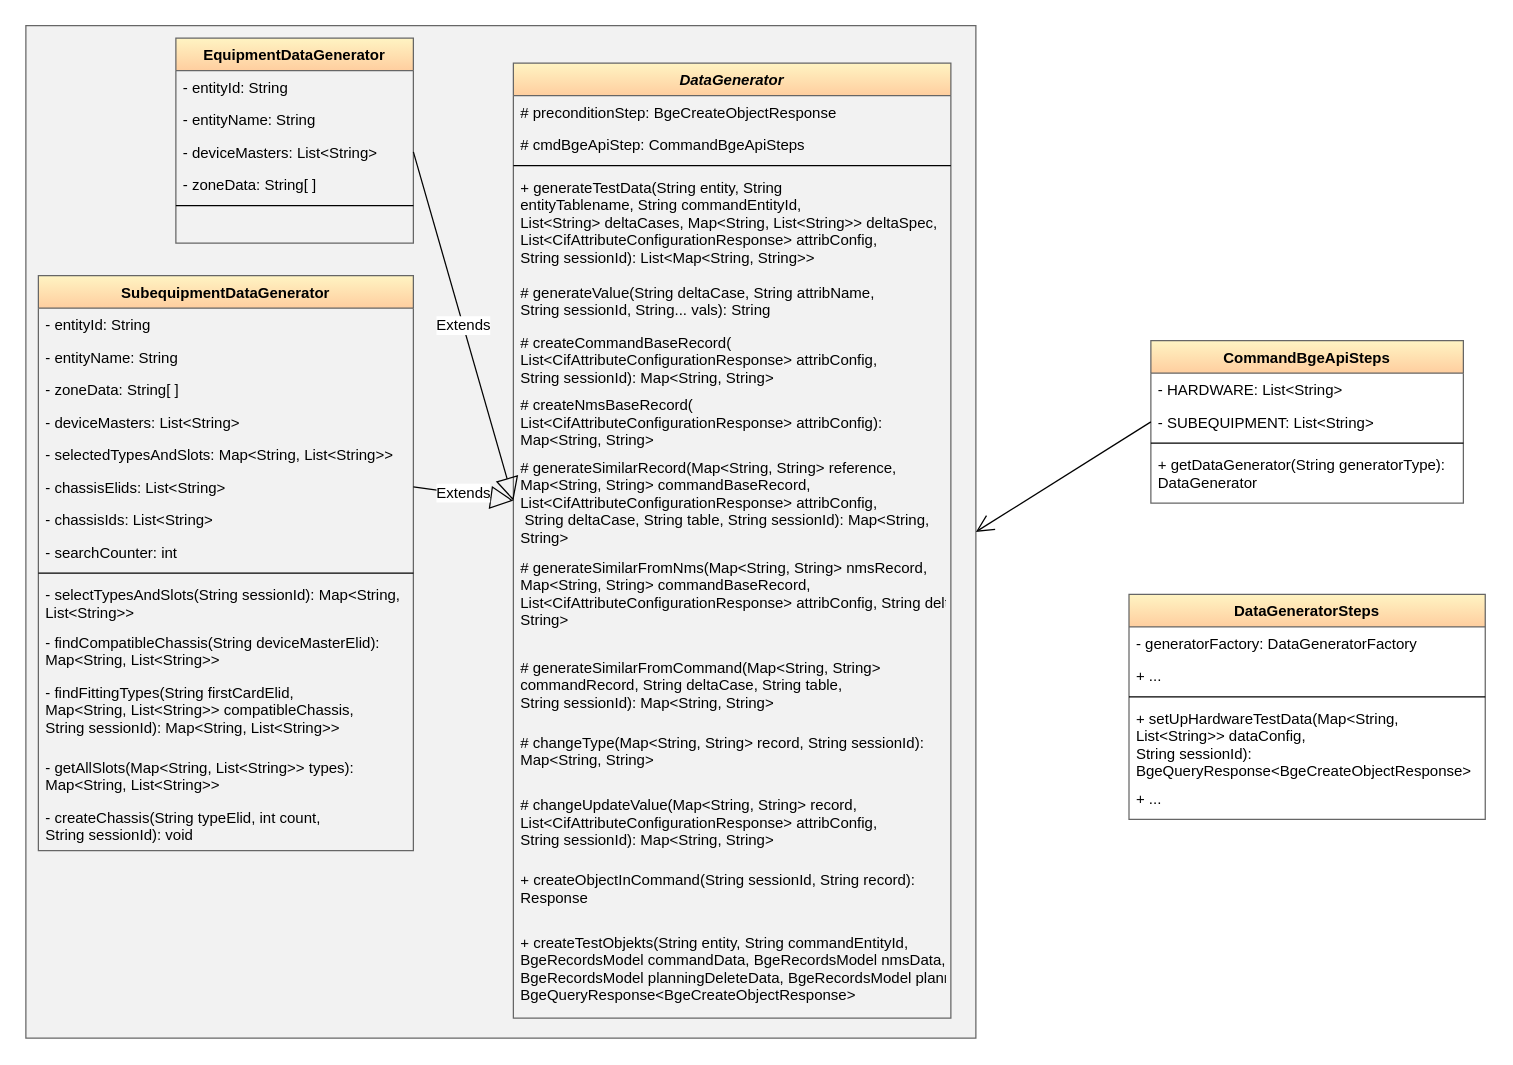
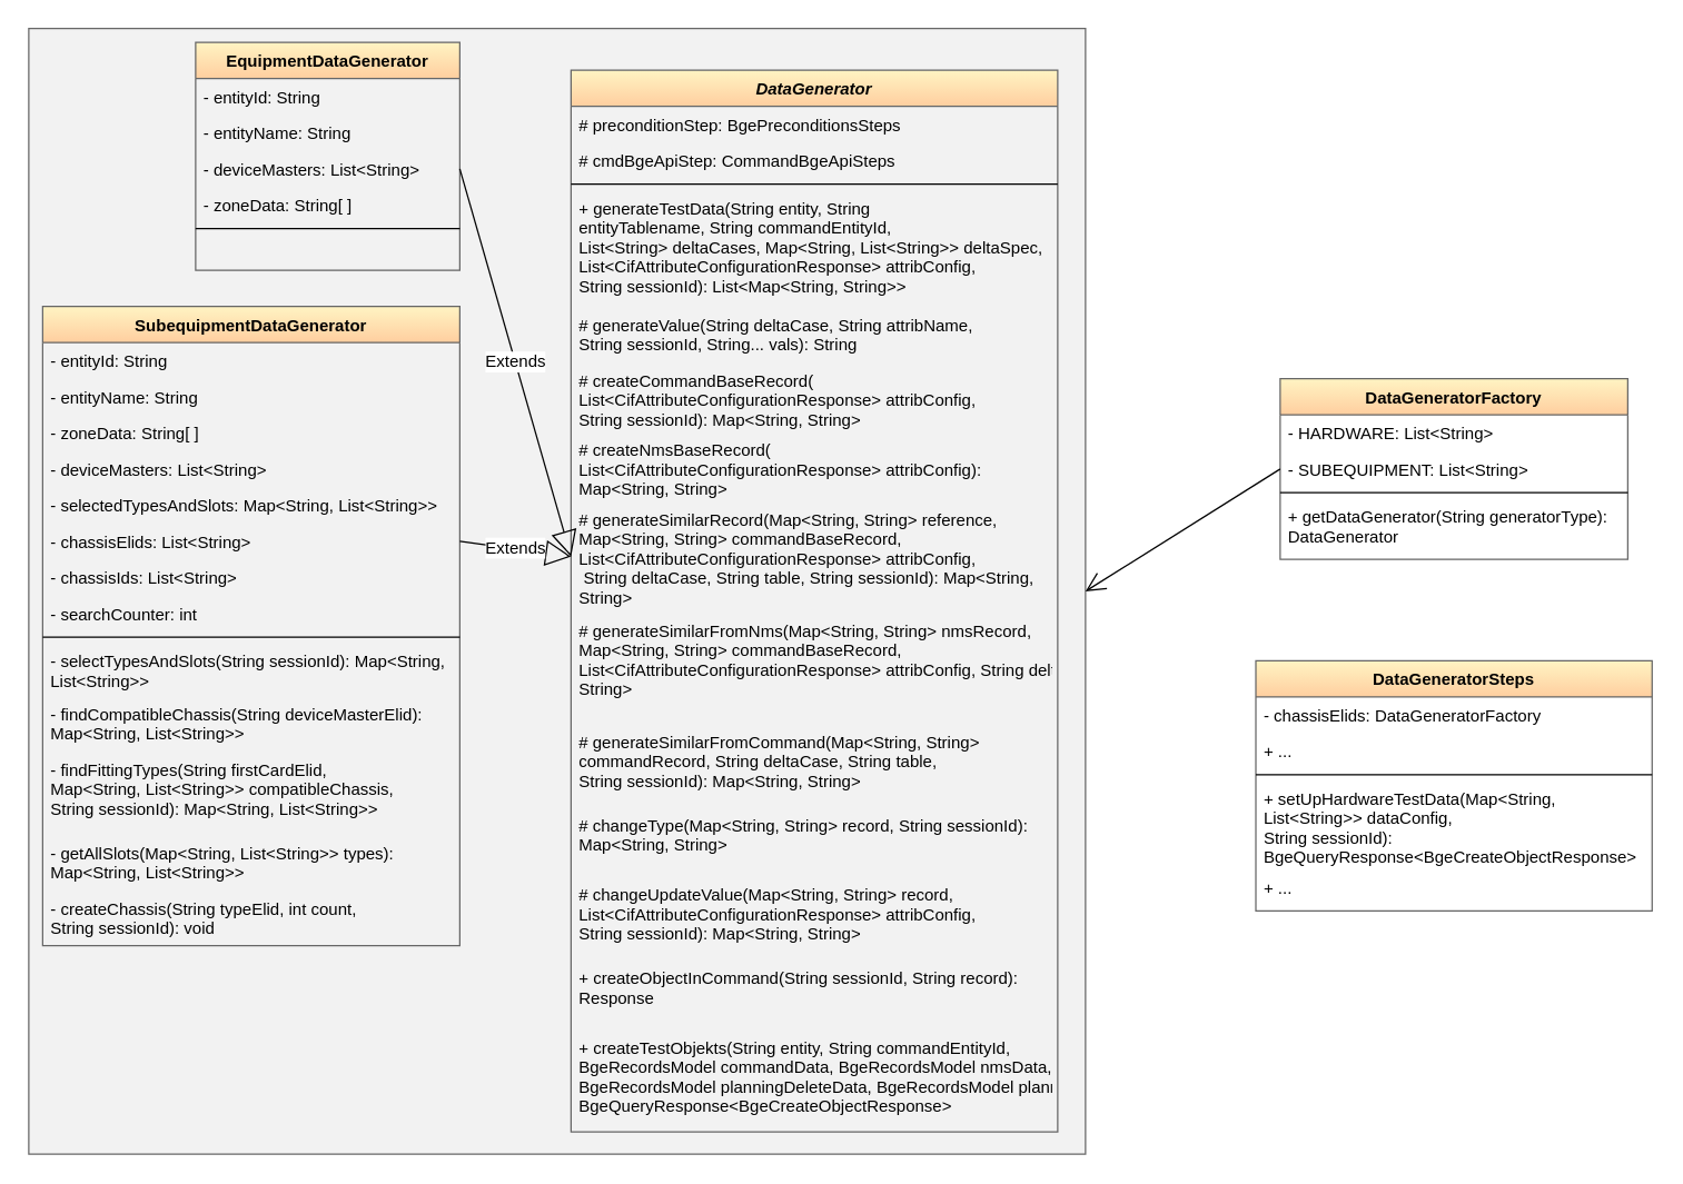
  <mxCell id="0" />
  <mxCell id="1" parent="0" />
  <mxCell id="2" value="" style="rounded=0;whiteSpace=wrap;html=1;shadow=0;fontFamily=Helvetica;fontSize=12;fontColor=default;startSize=26;strokeColor=#666666;strokeWidth=1;fillColor=#F2F2F2;gradientColor=none;" vertex="1" parent="1"><mxGeometry x="20" y="20" width="760" height="810" as="geometry" /></mxCell>
  <mxCell id="3" value="DataGenerator" style="swimlane;fontStyle=3;align=center;verticalAlign=top;childLayout=stackLayout;horizontal=1;startSize=26;horizontalStack=0;resizeParent=1;resizeLast=0;collapsible=1;marginBottom=0;rounded=0;shadow=0;strokeWidth=1;gradientColor=#FFCE9F;fillColor=#FFF4C3;strokeColor=#666666;" parent="1" vertex="1"><mxGeometry x="410" y="50" width="350" height="764" as="geometry"><mxRectangle x="230" y="140" width="160" height="26" as="alternateBounds" /></mxGeometry></mxCell>
- <mxCell id="4" value="# preconditionStep: BgeCreateObjectResponse" style="text;align=left;verticalAlign=top;spacingLeft=4;spacingRight=4;overflow=hidden;rotatable=0;points=[[0,0.5],[1,0.5]];portConstraint=eastwest;" parent="3" vertex="1"><mxGeometry y="26" width="350" height="26" as="geometry" /></mxCell>
+ <mxCell id="4" value="# preconditionStep: BgePreconditionsSteps" style="text;align=left;verticalAlign=top;spacingLeft=4;spacingRight=4;overflow=hidden;rotatable=0;points=[[0,0.5],[1,0.5]];portConstraint=eastwest;" parent="3" vertex="1"><mxGeometry y="26" width="350" height="26" as="geometry" /></mxCell>
  <mxCell id="5" value="# cmdBgeApiStep: CommandBgeApiSteps" style="text;align=left;verticalAlign=top;spacingLeft=4;spacingRight=4;overflow=hidden;rotatable=0;points=[[0,0.5],[1,0.5]];portConstraint=eastwest;rounded=0;shadow=0;html=0;" parent="3" vertex="1"><mxGeometry y="52" width="350" height="26" as="geometry" /></mxCell>
  <mxCell id="6" value="" style="line;html=1;strokeWidth=1;align=left;verticalAlign=middle;spacingTop=-1;spacingLeft=3;spacingRight=3;rotatable=0;labelPosition=right;points=[];portConstraint=eastwest;" parent="3" vertex="1"><mxGeometry y="78" width="350" height="8" as="geometry" /></mxCell>
  <mxCell id="7" value="+ generateTestData(String entity, String &#10;entityTablename, String commandEntityId, &#10;List&lt;String&gt; deltaCases, Map&lt;String, List&lt;String&gt;&gt; deltaSpec, &#10;List&lt;CifAttributeConfigurationResponse&gt; attribConfig, &#10;String sessionId): List&lt;Map&lt;String, String&gt;&gt;" style="text;align=left;verticalAlign=top;spacingLeft=4;spacingRight=4;overflow=hidden;rotatable=0;points=[[0,0.5],[1,0.5]];portConstraint=eastwest;" parent="3" vertex="1"><mxGeometry y="86" width="350" height="84" as="geometry" /></mxCell>
  <mxCell id="8" value="# generateValue(String deltaCase, String attribName, &#10;String sessionId, String... vals): String" style="text;align=left;verticalAlign=top;spacingLeft=4;spacingRight=4;overflow=hidden;rotatable=0;points=[[0,0.5],[1,0.5]];portConstraint=eastwest;" vertex="1" parent="3"><mxGeometry y="170" width="350" height="40" as="geometry" /></mxCell>
  <mxCell id="9" value="# createCommandBaseRecord(&#10;List&lt;CifAttributeConfigurationResponse&gt; attribConfig, &#10;String sessionId): Map&lt;String, String&gt;" style="text;align=left;verticalAlign=top;spacingLeft=4;spacingRight=4;overflow=hidden;rotatable=0;points=[[0,0.5],[1,0.5]];portConstraint=eastwest;" vertex="1" parent="3"><mxGeometry y="210" width="350" height="50" as="geometry" /></mxCell>
  <mxCell id="10" value="# createNmsBaseRecord(&#10;List&lt;CifAttributeConfigurationResponse&gt; attribConfig):&#10;Map&lt;String, String&gt;" style="text;align=left;verticalAlign=top;spacingLeft=4;spacingRight=4;overflow=hidden;rotatable=0;points=[[0,0.5],[1,0.5]];portConstraint=eastwest;" vertex="1" parent="3"><mxGeometry y="260" width="350" height="50" as="geometry" /></mxCell>
  <mxCell id="11" value="# generateSimilarRecord(Map&lt;String, String&gt; reference,&#10;&#09;&#09;&#09;Map&lt;String, String&gt; commandBaseRecord, &#10;List&lt;CifAttributeConfigurationResponse&gt; attribConfig,&#09;&#10; String deltaCase, String table, String sessionId): Map&lt;String, &#10;String&gt;" style="text;align=left;verticalAlign=top;spacingLeft=4;spacingRight=4;overflow=hidden;rotatable=0;points=[[0,0.5],[1,0.5]];portConstraint=eastwest;" vertex="1" parent="3"><mxGeometry y="310" width="350" height="80" as="geometry" /></mxCell>
  <mxCell id="12" value="# generateSimilarFromNms(Map&lt;String, String&gt; nmsRecord,&#10;&#09;&#09;&#09;Map&lt;String, String&gt; commandBaseRecord, &#10;List&lt;CifAttributeConfigurationResponse&gt; attribConfig,&#09;&#09;&#09;String deltaCase, String table, String sessionId): Map&lt;String,&#10;String&gt;" style="text;align=left;verticalAlign=top;spacingLeft=4;spacingRight=4;overflow=hidden;rotatable=0;points=[[0,0.5],[1,0.5]];portConstraint=eastwest;" vertex="1" parent="3"><mxGeometry y="390" width="350" height="80" as="geometry" /></mxCell>
  <mxCell id="13" value="# generateSimilarFromCommand(Map&lt;String, String&gt; &#10;commandRecord, String deltaCase, String table, &#10;String sessionId): Map&lt;String, String&gt;" style="text;align=left;verticalAlign=top;spacingLeft=4;spacingRight=4;overflow=hidden;rotatable=0;points=[[0,0.5],[1,0.5]];portConstraint=eastwest;" vertex="1" parent="3"><mxGeometry y="470" width="350" height="60" as="geometry" /></mxCell>
  <mxCell id="14" value="# changeType(Map&lt;String, String&gt; record, String sessionId):&#10;Map&lt;String, String&gt;" style="text;align=left;verticalAlign=top;spacingLeft=4;spacingRight=4;overflow=hidden;rotatable=0;points=[[0,0.5],[1,0.5]];portConstraint=eastwest;" vertex="1" parent="3"><mxGeometry y="530" width="350" height="50" as="geometry" /></mxCell>
  <mxCell id="15" value="# changeUpdateValue(Map&lt;String, String&gt; record,&#10;&#09;&#09;&#09;List&lt;CifAttributeConfigurationResponse&gt; attribConfig, &#10;String sessionId): Map&lt;String, String&gt;" style="text;align=left;verticalAlign=top;spacingLeft=4;spacingRight=4;overflow=hidden;rotatable=0;points=[[0,0.5],[1,0.5]];portConstraint=eastwest;" vertex="1" parent="3"><mxGeometry y="580" width="350" height="60" as="geometry" /></mxCell>
  <mxCell id="16" value="+ createObjectInCommand(String sessionId, String record):&#10;Response" style="text;align=left;verticalAlign=top;spacingLeft=4;spacingRight=4;overflow=hidden;rotatable=0;points=[[0,0.5],[1,0.5]];portConstraint=eastwest;" vertex="1" parent="3"><mxGeometry y="640" width="350" height="50" as="geometry" /></mxCell>
  <mxCell id="17" value="+ createTestObjekts(String entity, String commandEntityId,&#10;&#09;&#09;&#09;BgeRecordsModel commandData, BgeRecordsModel nmsData, &#10;BgeRecordsModel planningDeleteData,&#09;&#09;&#09;BgeRecordsModel planningCreateData, String sessionId):&#10;BgeQueryResponse&lt;BgeCreateObjectResponse&gt;" style="text;align=left;verticalAlign=top;spacingLeft=4;spacingRight=4;overflow=hidden;rotatable=0;points=[[0,0.5],[1,0.5]];portConstraint=eastwest;" vertex="1" parent="3"><mxGeometry y="690" width="350" height="74" as="geometry" /></mxCell>
  <mxCell id="18" value="EquipmentDataGenerator" style="swimlane;fontStyle=1;align=center;verticalAlign=top;childLayout=stackLayout;horizontal=1;startSize=26;horizontalStack=0;resizeParent=1;resizeLast=0;collapsible=1;marginBottom=0;rounded=0;shadow=0;strokeWidth=1;fillColor=#FFF4C3;strokeColor=#666666;gradientColor=#FFCE9F;" parent="1" vertex="1"><mxGeometry x="140" y="30" width="190" height="164" as="geometry"><mxRectangle x="130" y="380" width="160" height="26" as="alternateBounds" /></mxGeometry></mxCell>
  <mxCell id="19" value="- entityId: String" style="text;align=left;verticalAlign=top;spacingLeft=4;spacingRight=4;overflow=hidden;rotatable=0;points=[[0,0.5],[1,0.5]];portConstraint=eastwest;" parent="18" vertex="1"><mxGeometry y="26" width="190" height="26" as="geometry" /></mxCell>
  <mxCell id="20" value="- entityName: String" style="text;align=left;verticalAlign=top;spacingLeft=4;spacingRight=4;overflow=hidden;rotatable=0;points=[[0,0.5],[1,0.5]];portConstraint=eastwest;rounded=0;shadow=0;html=0;" vertex="1" parent="18"><mxGeometry y="52" width="190" height="26" as="geometry" /></mxCell>
  <mxCell id="21" value="- deviceMasters: List&lt;String&gt;" style="text;align=left;verticalAlign=top;spacingLeft=4;spacingRight=4;overflow=hidden;rotatable=0;points=[[0,0.5],[1,0.5]];portConstraint=eastwest;rounded=0;shadow=0;html=0;" vertex="1" parent="18"><mxGeometry y="78" width="190" height="26" as="geometry" /></mxCell>
  <mxCell id="22" value="- zoneData: String[ ]" style="text;align=left;verticalAlign=top;spacingLeft=4;spacingRight=4;overflow=hidden;rotatable=0;points=[[0,0.5],[1,0.5]];portConstraint=eastwest;rounded=0;shadow=0;html=0;" parent="18" vertex="1"><mxGeometry y="104" width="190" height="26" as="geometry" /></mxCell>
  <mxCell id="23" value="" style="line;html=1;strokeWidth=1;align=left;verticalAlign=middle;spacingTop=-1;spacingLeft=3;spacingRight=3;rotatable=0;labelPosition=right;points=[];portConstraint=eastwest;" parent="18" vertex="1"><mxGeometry y="130" width="190" height="8" as="geometry" /></mxCell>
  <mxCell id="24" value="SubequipmentDataGenerator" style="swimlane;fontStyle=1;align=center;verticalAlign=top;childLayout=stackLayout;horizontal=1;startSize=26;horizontalStack=0;resizeParent=1;resizeLast=0;collapsible=1;marginBottom=0;rounded=0;shadow=0;strokeWidth=1;fillColor=#FFF4C3;strokeColor=#666666;gradientColor=#FFCE9F;" parent="1" vertex="1"><mxGeometry x="30" y="220" width="300" height="460" as="geometry"><mxRectangle x="340" y="380" width="170" height="26" as="alternateBounds" /></mxGeometry></mxCell>
  <mxCell id="25" value="- entityId: String" style="text;align=left;verticalAlign=top;spacingLeft=4;spacingRight=4;overflow=hidden;rotatable=0;points=[[0,0.5],[1,0.5]];portConstraint=eastwest;" vertex="1" parent="24"><mxGeometry y="26" width="300" height="26" as="geometry" /></mxCell>
  <mxCell id="26" value="- entityName: String" style="text;align=left;verticalAlign=top;spacingLeft=4;spacingRight=4;overflow=hidden;rotatable=0;points=[[0,0.5],[1,0.5]];portConstraint=eastwest;rounded=0;shadow=0;html=0;" vertex="1" parent="24"><mxGeometry y="52" width="300" height="26" as="geometry" /></mxCell>
  <mxCell id="27" value="- zoneData: String[ ]" style="text;align=left;verticalAlign=top;spacingLeft=4;spacingRight=4;overflow=hidden;rotatable=0;points=[[0,0.5],[1,0.5]];portConstraint=eastwest;rounded=0;shadow=0;html=0;" vertex="1" parent="24"><mxGeometry y="78" width="300" height="26" as="geometry" /></mxCell>
  <mxCell id="28" value="- deviceMasters: List&lt;String&gt;" style="text;align=left;verticalAlign=top;spacingLeft=4;spacingRight=4;overflow=hidden;rotatable=0;points=[[0,0.5],[1,0.5]];portConstraint=eastwest;rounded=0;shadow=0;html=0;" vertex="1" parent="24"><mxGeometry y="104" width="300" height="26" as="geometry" /></mxCell>
  <mxCell id="29" value="- selectedTypesAndSlots: Map&lt;String, List&lt;String&gt;&gt;" style="text;align=left;verticalAlign=top;spacingLeft=4;spacingRight=4;overflow=hidden;rotatable=0;points=[[0,0.5],[1,0.5]];portConstraint=eastwest;rounded=0;shadow=0;html=0;" vertex="1" parent="24"><mxGeometry y="130" width="300" height="26" as="geometry" /></mxCell>
  <mxCell id="30" value="- chassisElids: List&lt;String&gt;" style="text;align=left;verticalAlign=top;spacingLeft=4;spacingRight=4;overflow=hidden;rotatable=0;points=[[0,0.5],[1,0.5]];portConstraint=eastwest;rounded=0;shadow=0;html=0;" vertex="1" parent="24"><mxGeometry y="156" width="300" height="26" as="geometry" /></mxCell>
  <mxCell id="31" value="- chassisIds: List&lt;String&gt;" style="text;align=left;verticalAlign=top;spacingLeft=4;spacingRight=4;overflow=hidden;rotatable=0;points=[[0,0.5],[1,0.5]];portConstraint=eastwest;rounded=0;shadow=0;html=0;" vertex="1" parent="24"><mxGeometry y="182" width="300" height="26" as="geometry" /></mxCell>
  <mxCell id="32" value="- searchCounter: int" style="text;align=left;verticalAlign=top;spacingLeft=4;spacingRight=4;overflow=hidden;rotatable=0;points=[[0,0.5],[1,0.5]];portConstraint=eastwest;rounded=0;shadow=0;html=0;" vertex="1" parent="24"><mxGeometry y="208" width="300" height="26" as="geometry" /></mxCell>
  <mxCell id="33" value="" style="line;html=1;strokeWidth=1;align=left;verticalAlign=middle;spacingTop=-1;spacingLeft=3;spacingRight=3;rotatable=0;labelPosition=right;points=[];portConstraint=eastwest;" parent="24" vertex="1"><mxGeometry y="234" width="300" height="8" as="geometry" /></mxCell>
  <mxCell id="34" value="- selectTypesAndSlots(String sessionId): Map&lt;String,&#10;List&lt;String&gt;&gt;" style="text;align=left;verticalAlign=top;spacingLeft=4;spacingRight=4;overflow=hidden;rotatable=0;points=[[0,0.5],[1,0.5]];portConstraint=eastwest;" vertex="1" parent="24"><mxGeometry y="242" width="300" height="38" as="geometry" /></mxCell>
  <mxCell id="35" value="- findCompatibleChassis(String deviceMasterElid):&#10;Map&lt;String, List&lt;String&gt;&gt;" style="text;align=left;verticalAlign=top;spacingLeft=4;spacingRight=4;overflow=hidden;rotatable=0;points=[[0,0.5],[1,0.5]];portConstraint=eastwest;" vertex="1" parent="24"><mxGeometry y="280" width="300" height="40" as="geometry" /></mxCell>
  <mxCell id="36" value="- findFittingTypes(String firstCardElid,&#10;&#09;&#09;&#09;Map&lt;String, List&lt;String&gt;&gt; compatibleChassis, &#10;String sessionId): Map&lt;String, List&lt;String&gt;&gt;" style="text;align=left;verticalAlign=top;spacingLeft=4;spacingRight=4;overflow=hidden;rotatable=0;points=[[0,0.5],[1,0.5]];portConstraint=eastwest;" vertex="1" parent="24"><mxGeometry y="320" width="300" height="60" as="geometry" /></mxCell>
  <mxCell id="37" value="- getAllSlots(Map&lt;String, List&lt;String&gt;&gt; types):&#10;Map&lt;String, List&lt;String&gt;&gt;" style="text;align=left;verticalAlign=top;spacingLeft=4;spacingRight=4;overflow=hidden;rotatable=0;points=[[0,0.5],[1,0.5]];portConstraint=eastwest;" vertex="1" parent="24"><mxGeometry y="380" width="300" height="40" as="geometry" /></mxCell>
  <mxCell id="38" value="- createChassis(String typeElid, int count, &#10;String sessionId): void" style="text;align=left;verticalAlign=top;spacingLeft=4;spacingRight=4;overflow=hidden;rotatable=0;points=[[0,0.5],[1,0.5]];portConstraint=eastwest;" vertex="1" parent="24"><mxGeometry y="420" width="300" height="40" as="geometry" /></mxCell>
- <mxCell id="39" value="CommandBgeApiSteps" style="swimlane;fontStyle=1;align=center;verticalAlign=top;childLayout=stackLayout;horizontal=1;startSize=26;horizontalStack=0;resizeParent=1;resizeLast=0;collapsible=1;marginBottom=0;rounded=0;shadow=0;strokeWidth=1;fillColor=#FFF4C3;strokeColor=#666666;gradientColor=#FFCE9F;" parent="1" vertex="1"><mxGeometry x="920" y="272" width="250" height="130" as="geometry"><mxRectangle x="550" y="140" width="160" height="26" as="alternateBounds" /></mxGeometry></mxCell>
+ <mxCell id="39" value="DataGeneratorFactory" style="swimlane;fontStyle=1;align=center;verticalAlign=top;childLayout=stackLayout;horizontal=1;startSize=26;horizontalStack=0;resizeParent=1;resizeLast=0;collapsible=1;marginBottom=0;rounded=0;shadow=0;strokeWidth=1;fillColor=#FFF4C3;strokeColor=#666666;gradientColor=#FFCE9F;" parent="1" vertex="1"><mxGeometry x="920" y="272" width="250" height="130" as="geometry"><mxRectangle x="550" y="140" width="160" height="26" as="alternateBounds" /></mxGeometry></mxCell>
  <mxCell id="40" value="- HARDWARE: List&lt;String&gt;" style="text;align=left;verticalAlign=top;spacingLeft=4;spacingRight=4;overflow=hidden;rotatable=0;points=[[0,0.5],[1,0.5]];portConstraint=eastwest;" parent="39" vertex="1"><mxGeometry y="26" width="250" height="26" as="geometry" /></mxCell>
  <mxCell id="41" value="- SUBEQUIPMENT: List&lt;String&gt;" style="text;align=left;verticalAlign=top;spacingLeft=4;spacingRight=4;overflow=hidden;rotatable=0;points=[[0,0.5],[1,0.5]];portConstraint=eastwest;" vertex="1" parent="39"><mxGeometry y="52" width="250" height="26" as="geometry" /></mxCell>
  <mxCell id="42" value="" style="line;html=1;strokeWidth=1;align=left;verticalAlign=middle;spacingTop=-1;spacingLeft=3;spacingRight=3;rotatable=0;labelPosition=right;points=[];portConstraint=eastwest;" parent="39" vertex="1"><mxGeometry y="78" width="250" height="8" as="geometry" /></mxCell>
  <mxCell id="43" value="+ getDataGenerator(String generatorType):&#10;DataGenerator" style="text;align=left;verticalAlign=top;spacingLeft=4;spacingRight=4;overflow=hidden;rotatable=0;points=[[0,0.5],[1,0.5]];portConstraint=eastwest;" parent="39" vertex="1"><mxGeometry y="86" width="250" height="44" as="geometry" /></mxCell>
  <mxCell id="44" value="" style="endArrow=open;endFill=1;endSize=12;html=1;rounded=0;fontFamily=Helvetica;fontSize=12;fontColor=default;exitX=0;exitY=0.5;exitDx=0;exitDy=0;entryX=1;entryY=0.5;entryDx=0;entryDy=0;" edge="1" parent="1" source="41" target="2"><mxGeometry width="160" relative="1" as="geometry"><mxPoint x="530" y="210" as="sourcePoint" /><mxPoint x="690" y="305" as="targetPoint" /></mxGeometry></mxCell>
  <mxCell id="45" value="Extends" style="endArrow=block;endSize=16;endFill=0;html=1;rounded=0;fontFamily=Helvetica;fontSize=12;fontColor=default;exitX=1;exitY=0.5;exitDx=0;exitDy=0;entryX=0;entryY=0.5;entryDx=0;entryDy=0;" edge="1" parent="1" source="21" target="11"><mxGeometry width="160" relative="1" as="geometry"><mxPoint x="450" y="200" as="sourcePoint" /><mxPoint x="610" y="200" as="targetPoint" /></mxGeometry></mxCell>
  <mxCell id="46" value="Extends" style="endArrow=block;endSize=16;endFill=0;html=1;rounded=0;fontFamily=Helvetica;fontSize=12;fontColor=default;exitX=1;exitY=0.5;exitDx=0;exitDy=0;entryX=0;entryY=0.5;entryDx=0;entryDy=0;" edge="1" parent="1" source="30" target="11"><mxGeometry width="160" relative="1" as="geometry"><mxPoint x="450" y="200" as="sourcePoint" /><mxPoint x="610" y="200" as="targetPoint" /></mxGeometry></mxCell>
  <mxCell id="47" value="DataGeneratorSteps" style="swimlane;fontStyle=1;align=center;verticalAlign=top;childLayout=stackLayout;horizontal=1;startSize=26;horizontalStack=0;resizeParent=1;resizeLast=0;collapsible=1;marginBottom=0;rounded=0;shadow=0;strokeWidth=1;fillColor=#FFF4C3;strokeColor=#666666;gradientColor=#FFCE9F;" vertex="1" parent="1"><mxGeometry x="902.5" y="475" width="285" height="180" as="geometry"><mxRectangle x="550" y="140" width="160" height="26" as="alternateBounds" /></mxGeometry></mxCell>
- <mxCell id="48" value="- generatorFactory: DataGeneratorFactory " style="text;align=left;verticalAlign=top;spacingLeft=4;spacingRight=4;overflow=hidden;rotatable=0;points=[[0,0.5],[1,0.5]];portConstraint=eastwest;" vertex="1" parent="47"><mxGeometry y="26" width="285" height="26" as="geometry" /></mxCell>
+ <mxCell id="48" value="- chassisElids: DataGeneratorFactory " style="text;align=left;verticalAlign=top;spacingLeft=4;spacingRight=4;overflow=hidden;rotatable=0;points=[[0,0.5],[1,0.5]];portConstraint=eastwest;" vertex="1" parent="47"><mxGeometry y="26" width="285" height="26" as="geometry" /></mxCell>
  <mxCell id="49" value="+ ..." style="text;align=left;verticalAlign=top;spacingLeft=4;spacingRight=4;overflow=hidden;rotatable=0;points=[[0,0.5],[1,0.5]];portConstraint=eastwest;" vertex="1" parent="47"><mxGeometry y="52" width="285" height="26" as="geometry" /></mxCell>
  <mxCell id="50" value="" style="line;html=1;strokeWidth=1;align=left;verticalAlign=middle;spacingTop=-1;spacingLeft=3;spacingRight=3;rotatable=0;labelPosition=right;points=[];portConstraint=eastwest;" vertex="1" parent="47"><mxGeometry y="78" width="285" height="8" as="geometry" /></mxCell>
  <mxCell id="51" value="+ setUpHardwareTestData(Map&lt;String, &#10;List&lt;String&gt;&gt; dataConfig, &#10;String sessionId): &#10;BgeQueryResponse&lt;BgeCreateObjectResponse&gt;" style="text;align=left;verticalAlign=top;spacingLeft=4;spacingRight=4;overflow=hidden;rotatable=0;points=[[0,0.5],[1,0.5]];portConstraint=eastwest;" vertex="1" parent="47"><mxGeometry y="86" width="285" height="64" as="geometry" /></mxCell>
  <mxCell id="52" value="+ ..." style="text;align=left;verticalAlign=top;spacingLeft=4;spacingRight=4;overflow=hidden;rotatable=0;points=[[0,0.5],[1,0.5]];portConstraint=eastwest;" vertex="1" parent="47"><mxGeometry y="150" width="285" height="30" as="geometry" /></mxCell>
